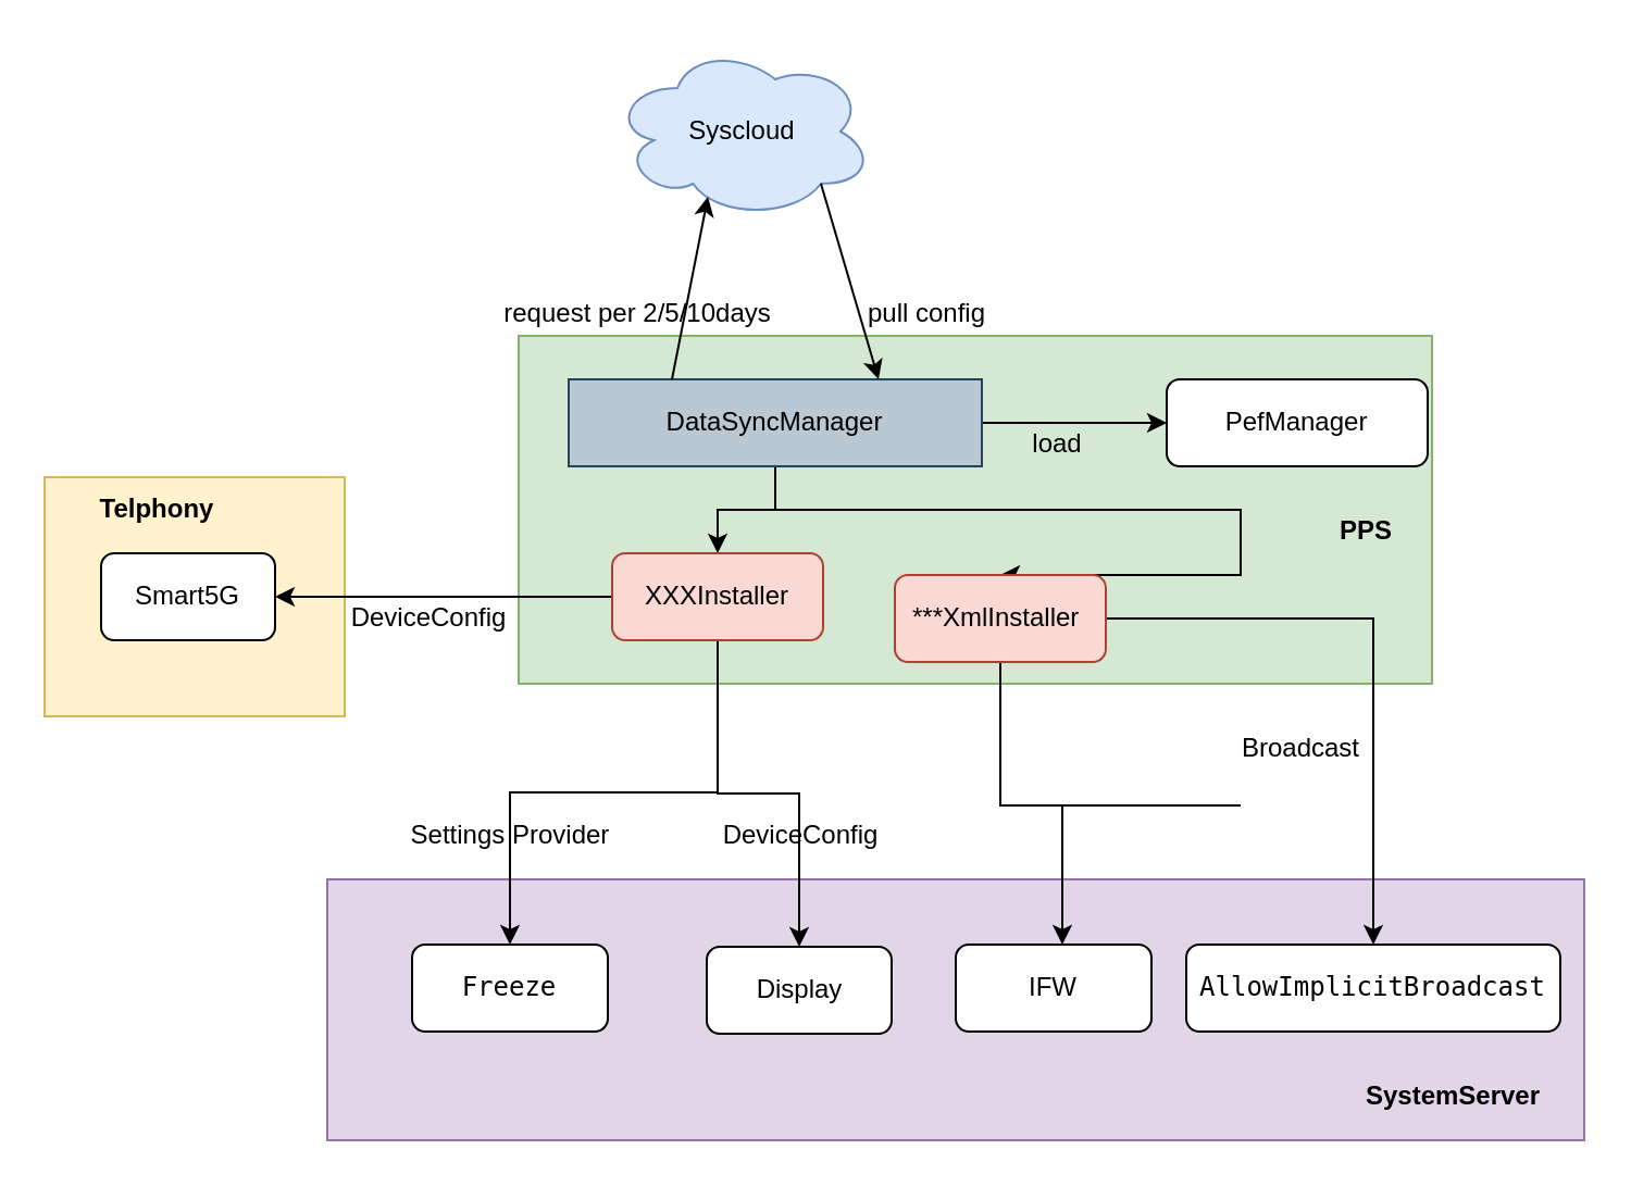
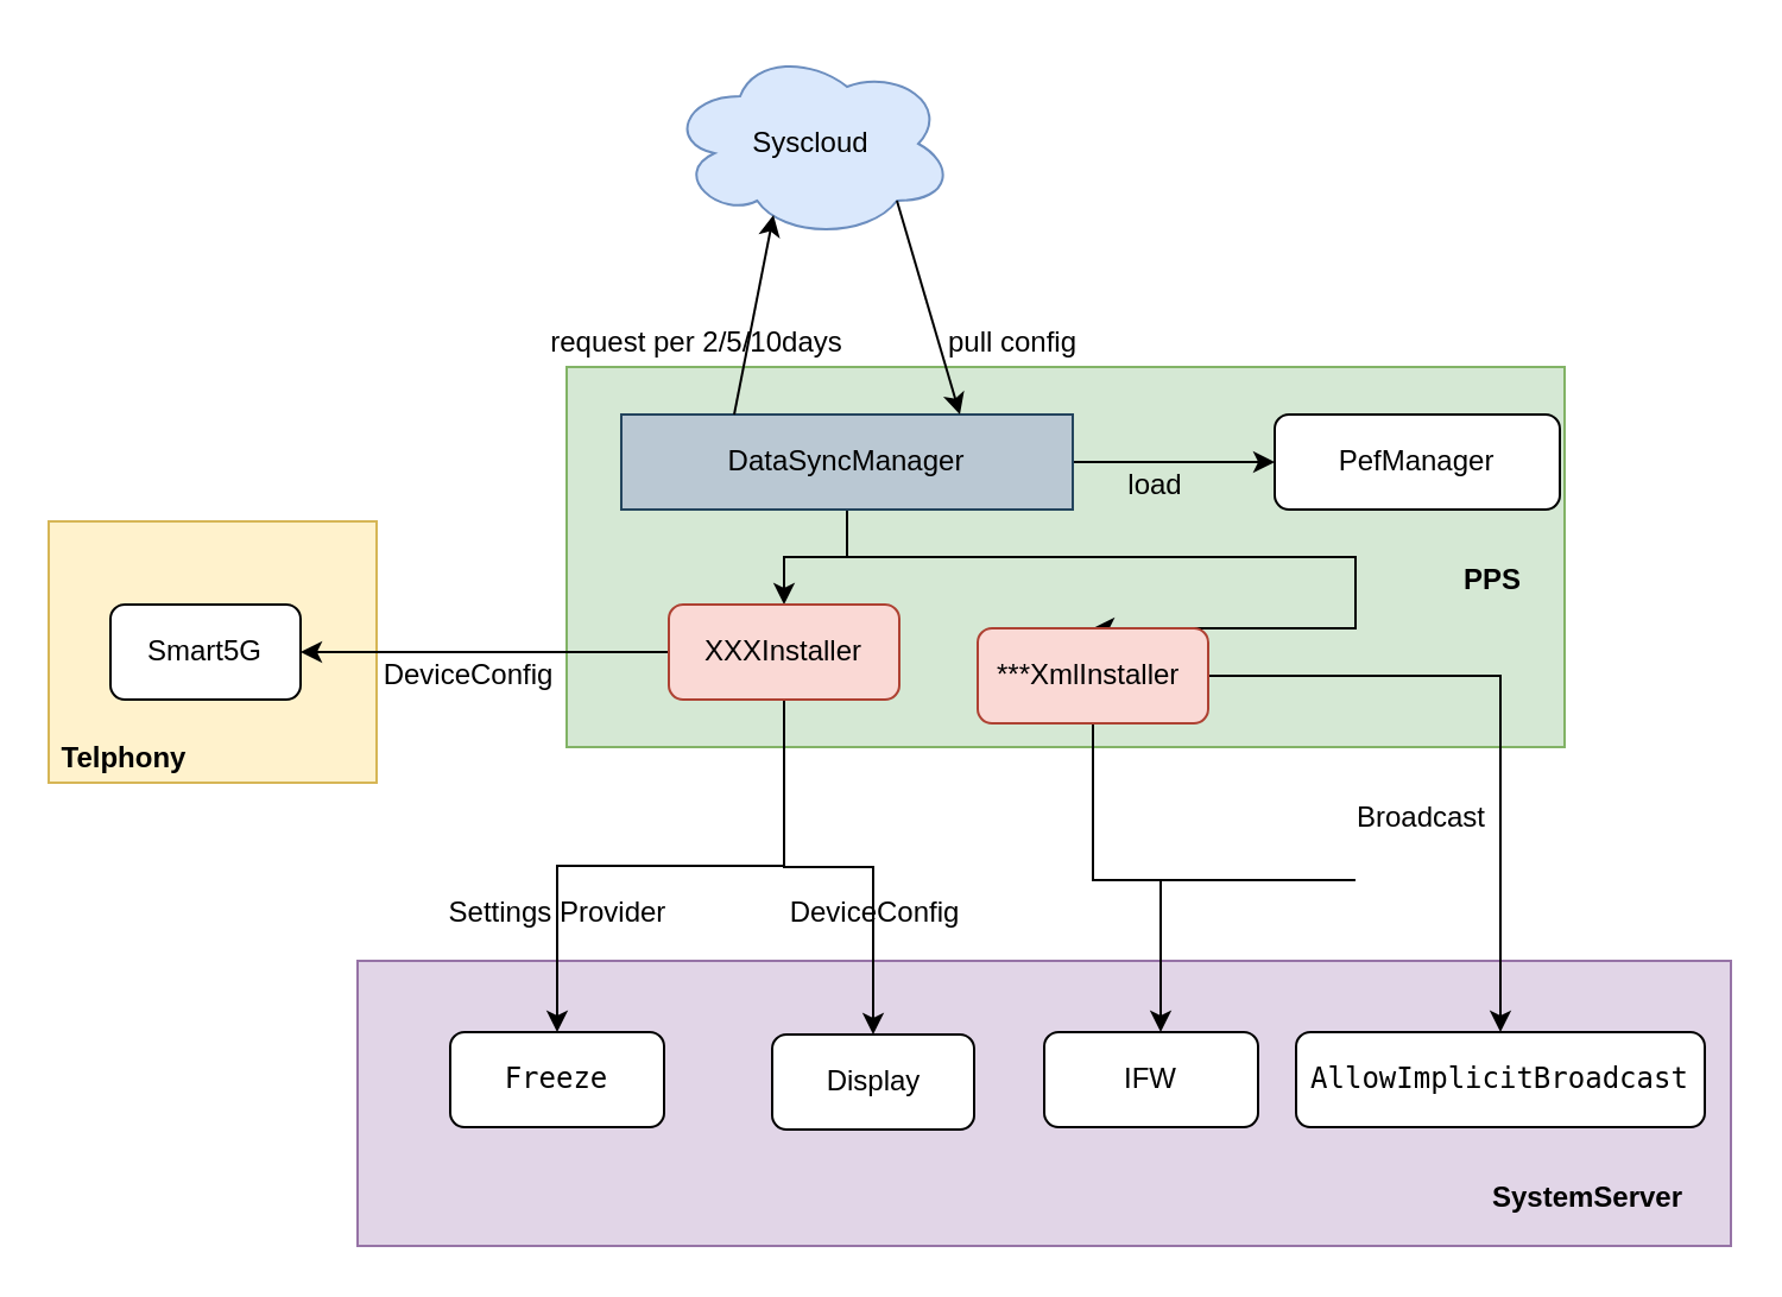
  <mxCell id="0" />
  <mxCell id="1" parent="0" />
  <mxCell id="2" value="" style="rounded=0;whiteSpace=wrap;html=1;fillColor=#d5e8d4;strokeColor=#82b366;" vertex="1" parent="1"><mxGeometry x="238" y="154" width="420" height="160" as="geometry" /></mxCell>
  <mxCell id="3" value="" style="rounded=0;whiteSpace=wrap;html=1;fillColor=#fff2cc;strokeColor=#d6b656;" vertex="1" parent="1"><mxGeometry x="20" y="219" width="138" height="110" as="geometry" /></mxCell>
  <mxCell id="4" value="" style="rounded=0;whiteSpace=wrap;html=1;fillColor=#e1d5e7;strokeColor=#9673a6;" vertex="1" parent="1"><mxGeometry x="150" y="404" width="578" height="120" as="geometry" /></mxCell>
  <mxCell id="5" value="Syscloud" style="ellipse;shape=cloud;whiteSpace=wrap;html=1;fillColor=#dae8fc;strokeColor=#6c8ebf;" vertex="1" parent="1"><mxGeometry x="281" y="20" width="120" height="80" as="geometry" /></mxCell>
  <mxCell id="6" style="edgeStyle=orthogonalEdgeStyle;rounded=0;orthogonalLoop=1;jettySize=auto;html=1;exitX=1;exitY=0.5;exitDx=0;exitDy=0;" edge="1" parent="1" source="9" target="20"><mxGeometry relative="1" as="geometry" /></mxCell>
  <mxCell id="7" style="edgeStyle=orthogonalEdgeStyle;rounded=0;orthogonalLoop=1;jettySize=auto;html=1;exitX=0.5;exitY=1;exitDx=0;exitDy=0;entryX=0.5;entryY=0;entryDx=0;entryDy=0;" edge="1" parent="1" source="9" target="33"><mxGeometry relative="1" as="geometry" /></mxCell>
  <mxCell id="8" style="edgeStyle=orthogonalEdgeStyle;rounded=0;orthogonalLoop=1;jettySize=auto;html=1;exitX=0.5;exitY=1;exitDx=0;exitDy=0;entryX=0.5;entryY=0;entryDx=0;entryDy=0;" edge="1" parent="1" source="9" target="29"><mxGeometry relative="1" as="geometry"><Array as="points"><mxPoint x="356" y="234" /><mxPoint x="570" y="234" /></Array></mxGeometry></mxCell>
  <mxCell id="9" value="DataSyncManager" style="rounded=0;whiteSpace=wrap;html=1;fillColor=#bac8d3;strokeColor=#23445d;" vertex="1" parent="1"><mxGeometry x="261" y="174" width="190" height="40" as="geometry" /></mxCell>
  <mxCell id="10" value="" style="endArrow=classic;html=1;entryX=0.367;entryY=0.875;entryDx=0;entryDy=0;entryPerimeter=0;exitX=0.25;exitY=0;exitDx=0;exitDy=0;" edge="1" parent="1" source="9" target="5"><mxGeometry width="50" height="50" relative="1" as="geometry"><mxPoint x="421" y="314" as="sourcePoint" /><mxPoint x="471" y="264" as="targetPoint" /><Array as="points" /></mxGeometry></mxCell>
  <mxCell id="11" value="request per 2/5/10days" style="text;html=1;strokeColor=none;fillColor=none;align=center;verticalAlign=middle;whiteSpace=wrap;rounded=0;" vertex="1" parent="1"><mxGeometry x="218" y="134" width="150" height="20" as="geometry" /></mxCell>
  <mxCell id="12" value="" style="endArrow=classic;html=1;exitX=0.8;exitY=0.8;exitDx=0;exitDy=0;exitPerimeter=0;entryX=0.75;entryY=0;entryDx=0;entryDy=0;" edge="1" parent="1" source="5" target="9"><mxGeometry width="50" height="50" relative="1" as="geometry"><mxPoint x="421" y="304" as="sourcePoint" /><mxPoint x="471" y="254" as="targetPoint" /><Array as="points" /></mxGeometry></mxCell>
  <mxCell id="13" value="pull config" style="text;html=1;strokeColor=none;fillColor=none;align=center;verticalAlign=middle;whiteSpace=wrap;rounded=0;" vertex="1" parent="1"><mxGeometry x="388" y="134" width="76" height="20" as="geometry" /></mxCell>
  <mxCell id="14" value="Display" style="rounded=1;whiteSpace=wrap;html=1;" vertex="1" parent="1"><mxGeometry x="324.5" y="435" width="85" height="40" as="geometry" /></mxCell>
  <mxCell id="15" value="&lt;font face=&quot;dejavu sans mono&quot;&gt;&lt;span style=&quot;background-color: rgb(255 , 255 , 255)&quot;&gt;Freeze&lt;/span&gt;&lt;/font&gt;" style="rounded=1;whiteSpace=wrap;html=1;" vertex="1" parent="1"><mxGeometry x="189" y="434" width="90" height="40" as="geometry" /></mxCell>
  <mxCell id="16" value="IFW" style="rounded=1;whiteSpace=wrap;html=1;" vertex="1" parent="1"><mxGeometry x="439" y="434" width="90" height="40" as="geometry" /></mxCell>
  <mxCell id="17" value="DeviceConfig" style="text;html=1;strokeColor=none;fillColor=none;align=center;verticalAlign=middle;whiteSpace=wrap;rounded=0;" vertex="1" parent="1"><mxGeometry x="348" y="374" width="40" height="20" as="geometry" /></mxCell>
  <mxCell id="18" value="Settings Provider" style="text;html=1;strokeColor=none;fillColor=none;align=center;verticalAlign=middle;whiteSpace=wrap;rounded=0;" vertex="1" parent="1"><mxGeometry x="185.5" y="374" width="97" height="20" as="geometry" /></mxCell>
  <mxCell id="19" value="Broadcast" style="text;html=1;strokeColor=none;fillColor=none;align=center;verticalAlign=middle;whiteSpace=wrap;rounded=0;" vertex="1" parent="1"><mxGeometry x="578" y="334" width="40" height="20" as="geometry" /></mxCell>
  <mxCell id="20" value="PefManager" style="rounded=1;whiteSpace=wrap;html=1;" vertex="1" parent="1"><mxGeometry x="536" y="174" width="120" height="40" as="geometry" /></mxCell>
  <mxCell id="21" value="Smart5G" style="rounded=1;whiteSpace=wrap;html=1;" vertex="1" parent="1"><mxGeometry x="46" y="254" width="80" height="40" as="geometry" /></mxCell>
  <mxCell id="22" value="load" style="text;html=1;strokeColor=none;fillColor=none;align=center;verticalAlign=middle;whiteSpace=wrap;rounded=0;" vertex="1" parent="1"><mxGeometry x="451" y="194" width="70" height="20" as="geometry" /></mxCell>
  <mxCell id="23" value="DeviceConfig" style="text;html=1;strokeColor=none;fillColor=none;align=center;verticalAlign=middle;whiteSpace=wrap;rounded=0;" vertex="1" parent="1"><mxGeometry x="162" y="274" width="70" height="20" as="geometry" /></mxCell>
- <mxCell id="24" value="&lt;b&gt;Telphony&lt;/b&gt;" style="text;html=1;strokeColor=none;fillColor=none;align=center;verticalAlign=middle;whiteSpace=wrap;rounded=0;" vertex="1" parent="1"><mxGeometry x="52" y="224" width="40" height="20" as="geometry" /></mxCell>
+ <mxCell id="24" value="&lt;b&gt;Telphony&lt;/b&gt;" style="text;html=1;strokeColor=none;fillColor=none;align=center;verticalAlign=middle;whiteSpace=wrap;rounded=0;" vertex="1" parent="1"><mxGeometry x="32" y="309" width="40" height="20" as="geometry" /></mxCell>
  <mxCell id="25" value="&lt;b&gt;SystemServer&lt;/b&gt;" style="text;html=1;strokeColor=none;fillColor=none;align=center;verticalAlign=middle;whiteSpace=wrap;rounded=0;" vertex="1" parent="1"><mxGeometry x="648" y="494" width="40" height="20" as="geometry" /></mxCell>
  <mxCell id="26" value="&lt;b&gt;PPS&lt;/b&gt;" style="text;html=1;strokeColor=none;fillColor=none;align=center;verticalAlign=middle;whiteSpace=wrap;rounded=0;" vertex="1" parent="1"><mxGeometry x="608" y="234" width="40" height="20" as="geometry" /></mxCell>
  <mxCell id="27" style="edgeStyle=orthogonalEdgeStyle;rounded=0;orthogonalLoop=1;jettySize=auto;html=1;exitX=0.5;exitY=1;exitDx=0;exitDy=0;" edge="1" parent="1" source="29"><mxGeometry relative="1" as="geometry"><mxPoint x="569.5" y="260" as="sourcePoint" /><mxPoint x="488" y="434" as="targetPoint" /><Array as="points"><mxPoint x="570" y="370" /><mxPoint x="488" y="370" /><mxPoint x="488" y="430" /></Array></mxGeometry></mxCell>
  <mxCell id="28" style="edgeStyle=orthogonalEdgeStyle;rounded=0;orthogonalLoop=1;jettySize=auto;html=1;entryX=0.5;entryY=0;entryDx=0;entryDy=0;" edge="1" parent="1" source="29" target="34"><mxGeometry relative="1" as="geometry" /></mxCell>
  <mxCell id="29" value="***XmlInstaller&amp;nbsp;" style="rounded=1;whiteSpace=wrap;html=1;fillColor=#fad9d5;strokeColor=#ae4132;" vertex="1" parent="1"><mxGeometry x="411" y="264" width="97" height="40" as="geometry" /></mxCell>
  <mxCell id="30" style="edgeStyle=orthogonalEdgeStyle;rounded=0;orthogonalLoop=1;jettySize=auto;html=1;exitX=0.5;exitY=1;exitDx=0;exitDy=0;entryX=0.5;entryY=0;entryDx=0;entryDy=0;" edge="1" parent="1" source="33" target="15"><mxGeometry relative="1" as="geometry" /></mxCell>
  <mxCell id="31" style="edgeStyle=orthogonalEdgeStyle;rounded=0;orthogonalLoop=1;jettySize=auto;html=1;exitX=0.5;exitY=1;exitDx=0;exitDy=0;entryX=0.5;entryY=0;entryDx=0;entryDy=0;" edge="1" parent="1" source="33" target="14"><mxGeometry relative="1" as="geometry" /></mxCell>
  <mxCell id="32" style="edgeStyle=orthogonalEdgeStyle;rounded=0;orthogonalLoop=1;jettySize=auto;html=1;exitX=0;exitY=0.5;exitDx=0;exitDy=0;entryX=1;entryY=0.5;entryDx=0;entryDy=0;" edge="1" parent="1" source="33" target="21"><mxGeometry relative="1" as="geometry" /></mxCell>
  <mxCell id="33" value="XXXInstaller" style="rounded=1;whiteSpace=wrap;html=1;fillColor=#fad9d5;strokeColor=#ae4132;" vertex="1" parent="1"><mxGeometry x="281" y="254" width="97" height="40" as="geometry" /></mxCell>
  <mxCell id="34" value="&lt;pre style=&quot;background-color: rgb(255 , 255 , 255) ; font-family: &amp;#34;dejavu sans mono&amp;#34; ; font-size: 9pt&quot;&gt;AllowImplicitBroadcast&lt;/pre&gt;" style="rounded=1;whiteSpace=wrap;html=1;" vertex="1" parent="1"><mxGeometry x="545" y="434" width="172" height="40" as="geometry" /></mxCell>
